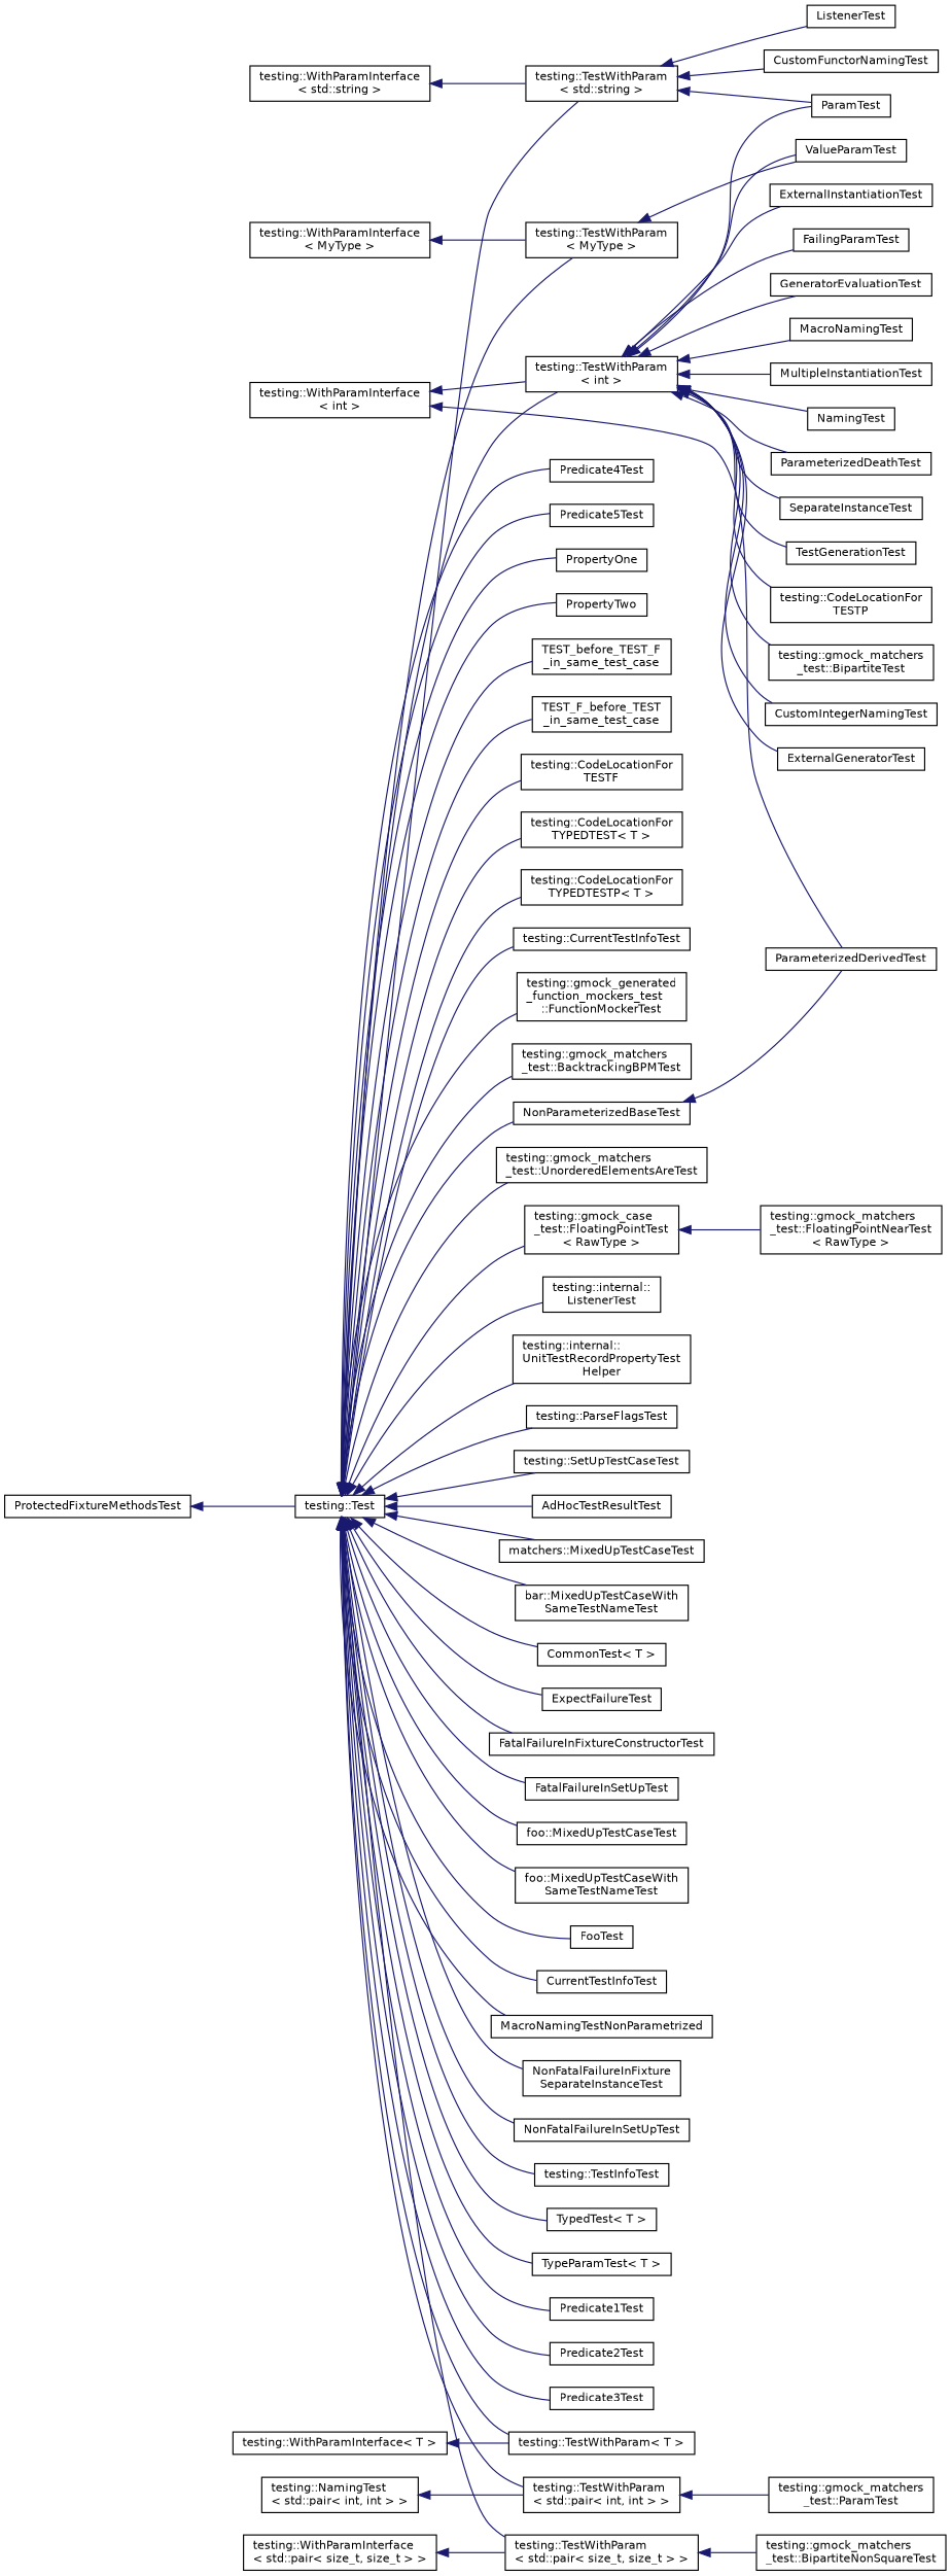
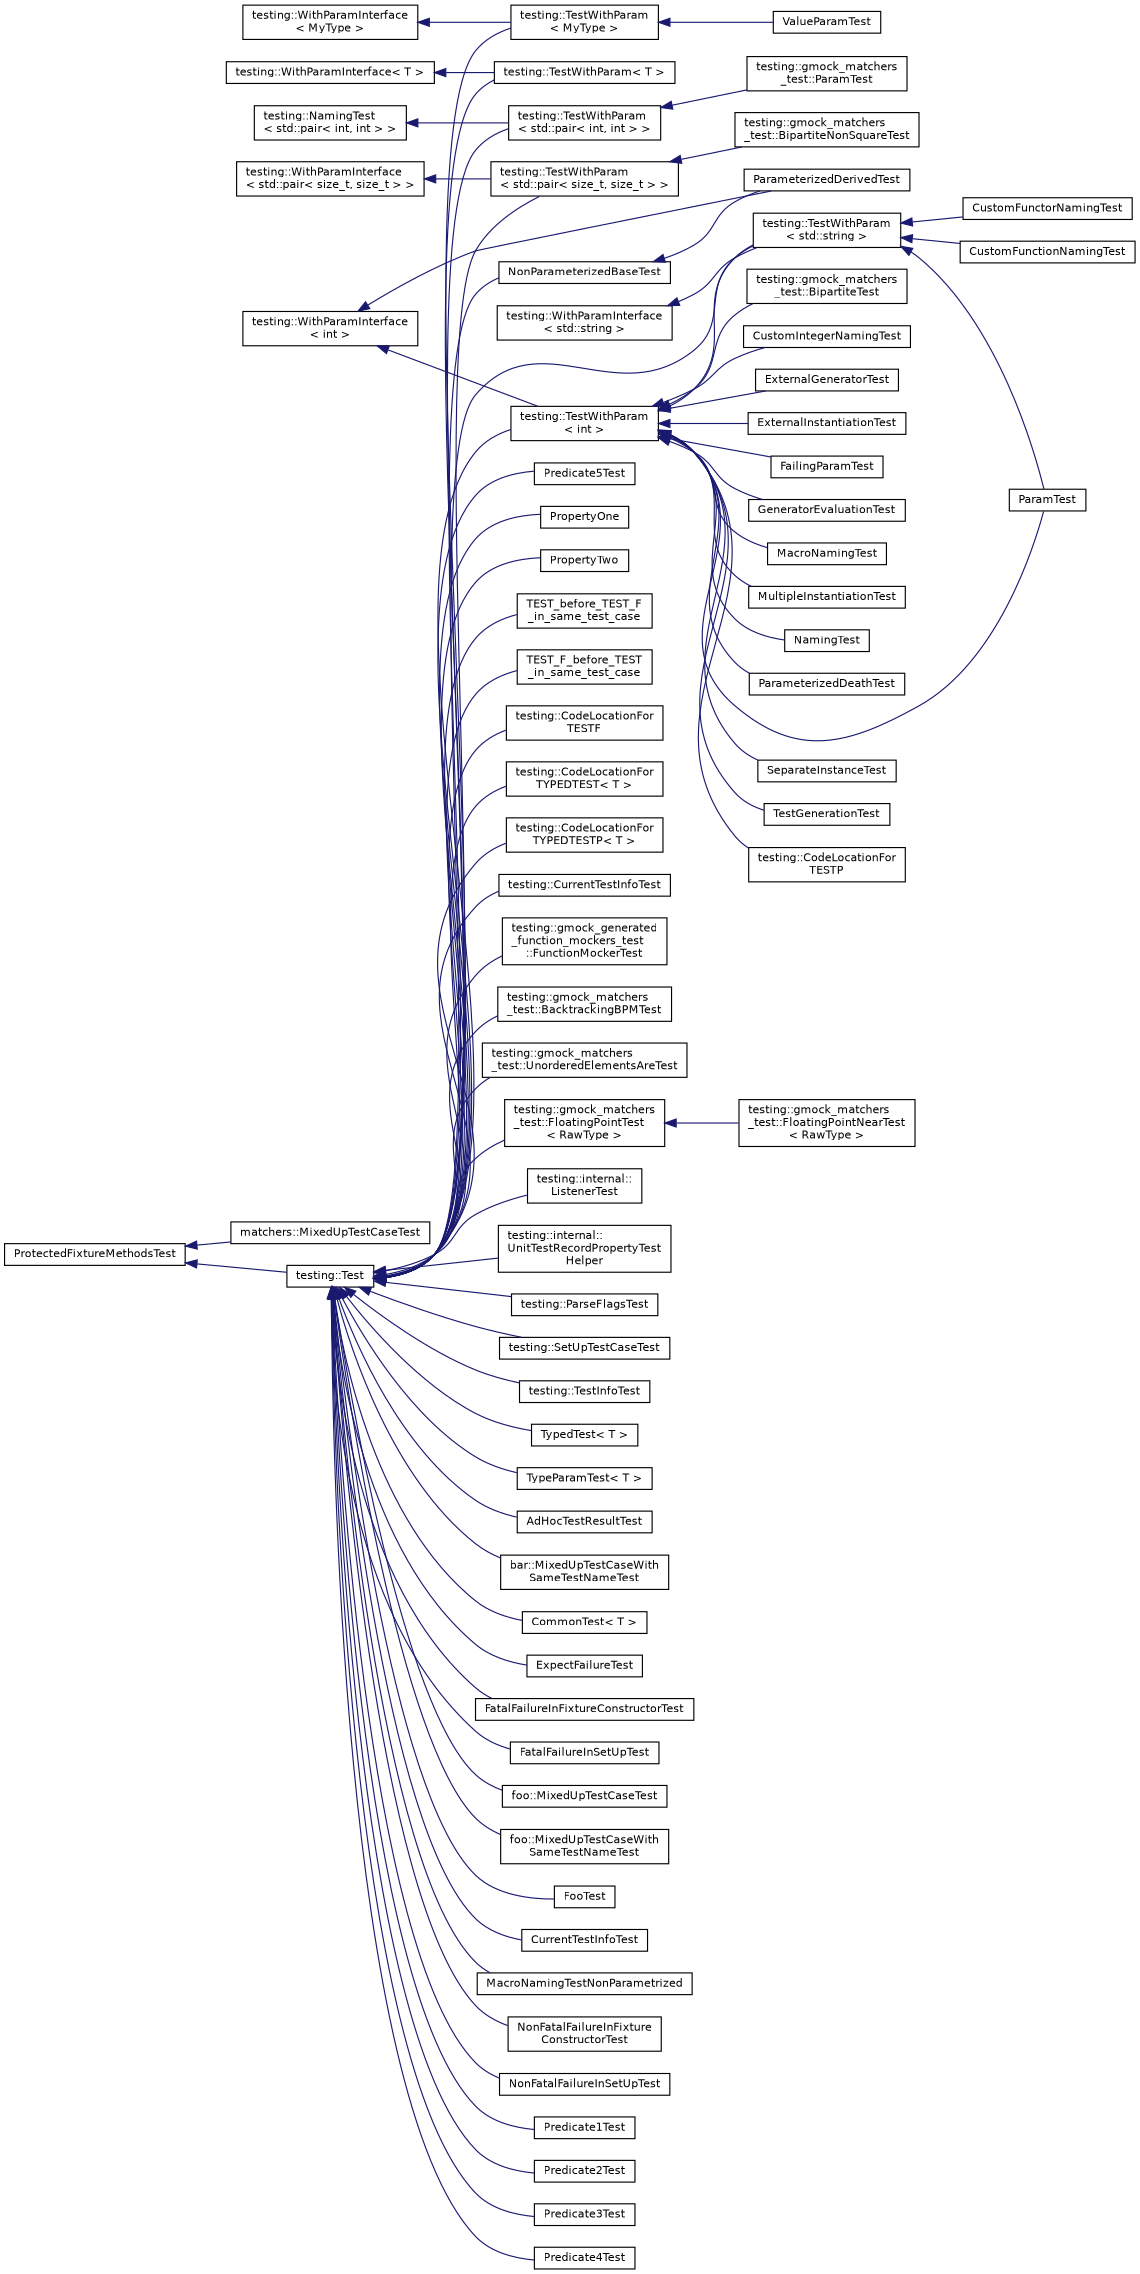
  digraph {
    rankdir=LR
    node [color=black fillcolor=white fontname=Helvetica fontsize=10 shape=record style=filled]
    edge [color=midnightblue dir=back fontname=Helvetica fontsize=10 labelfontname=Helvetica labelfontsize=10 style=solid]
    n1 [height=0.2 label="testing::Test" width=0.4]
    n2 [height=0.2 label=AdHocTestResultTest width=0.4]
    n3 [height=0.2 label="matchers::MixedUpTestCaseTest" width=0.4]
    n4 [height=0.2 label="bar::MixedUpTestCaseWith\lSameTestNameTest" width=0.4]
    n5 [height=0.2 label="CommonTest\< T \>" width=0.4]
    n6 [height=0.2 label=ExpectFailureTest width=0.4]
    n7 [height=0.2 label=FatalFailureInFixtureConstructorTest width=0.4]
    n8 [height=0.2 label=FatalFailureInSetUpTest width=0.4]
    n9 [height=0.2 label="foo::MixedUpTestCaseTest" width=0.4]
    n10 [height=0.2 label="foo::MixedUpTestCaseWith\lSameTestNameTest" width=0.4]
    n11 [height=0.2 label=FooTest width=0.4]
    n12 [height=0.2 label=CurrentTestInfoTest width=0.4]
    n13 [height=0.2 label=MacroNamingTestNonParametrized width=0.4]
-   n14 [height=0.2 label="NonFatalFailureInFixture\lSeparateInstanceTest" width=0.4]
+   n14 [height=0.2 label="NonFatalFailureInFixture\lConstructorTest" width=0.4]
    n15 [height=0.2 label=NonFatalFailureInSetUpTest width=0.4]
    n16 [height=0.2 label=NonParameterizedBaseTest width=0.4]
    n17 [height=0.2 label=Predicate1Test width=0.4]
    n18 [height=0.2 label=Predicate2Test width=0.4]
    n19 [height=0.2 label=Predicate3Test width=0.4]
    n20 [height=0.2 label=Predicate4Test width=0.4]
    n21 [height=0.2 label=Predicate5Test width=0.4]
    n22 [height=0.2 label=PropertyOne width=0.4]
    n23 [height=0.2 label=PropertyTwo width=0.4]
    n24 [height=0.2 label="TEST_before_TEST_F\l_in_same_test_case" width=0.4]
    n25 [height=0.2 label="TEST_F_before_TEST\l_in_same_test_case" width=0.4]
    n26 [height=0.2 label="testing::CodeLocationFor\lTESTF" width=0.4]
    n27 [height=0.2 label="testing::CodeLocationFor\lTYPEDTEST\< T \>" width=0.4]
    n28 [height=0.2 label="testing::CodeLocationFor\lTYPEDTESTP\< T \>" width=0.4]
    n29 [height=0.2 label="testing::CurrentTestInfoTest" width=0.4]
    n30 [height=0.2 label="testing::gmock_generated\l_function_mockers_test\l::FunctionMockerTest" width=0.4]
    n31 [height=0.2 label="testing::gmock_matchers\l_test::BacktrackingBPMTest" width=0.4]
-   n32 [height=0.2 label="testing::gmock_case\l_test::FloatingPointTest\l\< RawType \>" width=0.4]
+   n32 [height=0.2 label="testing::gmock_matchers\l_test::FloatingPointTest\l\< RawType \>" width=0.4]
    n33 [height=0.2 label="testing::gmock_matchers\l_test::UnorderedElementsAreTest" width=0.4]
    n34 [height=0.2 label="testing::internal::\lListenerTest" width=0.4]
    n35 [height=0.2 label="testing::internal::\lUnitTestRecordPropertyTest\lHelper" width=0.4]
    n36 [height=0.2 label="testing::ParseFlagsTest" width=0.4]
    n37 [height=0.2 label="testing::SetUpTestCaseTest" width=0.4]
    n38 [height=0.2 label="testing::TestInfoTest" width=0.4]
    n39 [height=0.2 label="testing::TestWithParam\< T \>" width=0.4]
    n40 [height=0.2 label="testing::TestWithParam\l\< int \>" width=0.4]
    n41 [height=0.2 label="testing::TestWithParam\l\< MyType \>" width=0.4]
    n42 [height=0.2 label="testing::TestWithParam\l\< std::pair\< int, int \> \>" width=0.4]
    n43 [height=0.2 label="testing::TestWithParam\l\< std::pair\< size_t, size_t \> \>" width=0.4]
    n44 [height=0.2 label="testing::TestWithParam\l\< std::string \>" width=0.4]
    n45 [height=0.2 label="TypedTest\< T \>" width=0.4]
    n46 [height=0.2 label="TypeParamTest\< T \>" width=0.4]
    n47 [height=0.2 label=ParameterizedDerivedTest width=0.4]
    n48 [height=0.2 label=ProtectedFixtureMethodsTest width=0.4]
    n49 [height=0.2 label="testing::gmock_matchers\l_test::FloatingPointNearTest\l\< RawType \>" width=0.4]
    n50 [height=0.2 label=CustomIntegerNamingTest width=0.4]
    n51 [height=0.2 label=ExternalGeneratorTest width=0.4]
    n52 [height=0.2 label=ExternalInstantiationTest width=0.4]
    n53 [height=0.2 label=FailingParamTest width=0.4]
    n54 [height=0.2 label=GeneratorEvaluationTest width=0.4]
    n55 [height=0.2 label=MacroNamingTest width=0.4]
    n56 [height=0.2 label=MultipleInstantiationTest width=0.4]
    n57 [height=0.2 label=NamingTest width=0.4]
    n58 [height=0.2 label=ParameterizedDeathTest width=0.4]
    n59 [height=0.2 label=ParamTest width=0.4]
    n60 [height=0.2 label=SeparateInstanceTest width=0.4]
    n61 [height=0.2 label=TestGenerationTest width=0.4]
    n62 [height=0.2 label="testing::CodeLocationFor\lTESTP" width=0.4]
    n63 [height=0.2 label="testing::gmock_matchers\l_test::BipartiteTest" width=0.4]
    n64 [height=0.2 label=ValueParamTest width=0.4]
    n65 [height=0.2 label="testing::gmock_matchers\l_test::ParamTest" width=0.4]
    n66 [height=0.2 label="testing::gmock_matchers\l_test::BipartiteNonSquareTest" width=0.4]
-   n67 [height=0.2 label=ListenerTest width=0.4]
+   n67 [height=0.2 label=CustomFunctionNamingTest width=0.4]
    n68 [height=0.2 label=CustomFunctorNamingTest width=0.4]
    n69 [height=0.2 label="testing::WithParamInterface\< T \>" width=0.4]
    n70 [height=0.2 label="testing::WithParamInterface\l\< int \>" width=0.4]
    n71 [height=0.2 label="testing::WithParamInterface\l\< MyType \>" width=0.4]
    n72 [height=0.2 label="testing::NamingTest\l\< std::pair\< int, int \> \>" width=0.4]
    n73 [height=0.2 label="testing::WithParamInterface\l\< std::pair\< size_t, size_t \> \>" width=0.4]
    n74 [height=0.2 label="testing::WithParamInterface\l\< std::string \>" width=0.4]
    n1 -> n2
-   n1 -> n3
+   n48 -> n3
    n1 -> n4
    n1 -> n5
    n1 -> n6
    n1 -> n7
    n1 -> n8
    n1 -> n9
    n1 -> n10
    n1 -> n11
    n1 -> n12
    n1 -> n13
    n1 -> n14
    n1 -> n15
    n1 -> n16
    n1 -> n17
    n1 -> n18
    n1 -> n19
    n1 -> n20
    n1 -> n21
    n1 -> n22
    n1 -> n23
    n1 -> n24
    n1 -> n25
    n1 -> n26
    n1 -> n27
    n1 -> n28
    n1 -> n29
    n1 -> n30
    n1 -> n31
    n1 -> n32
    n1 -> n33
    n1 -> n34
    n1 -> n35
    n1 -> n36
    n1 -> n37
    n1 -> n38
    n1 -> n39
    n1 -> n40
    n1 -> n41
    n1 -> n42
    n1 -> n43
    n1 -> n44
    n1 -> n45
    n1 -> n46
    n16 -> n47
    n32 -> n49
    n40 -> n50
    n40 -> n51
    n40 -> n52
    n40 -> n53
    n40 -> n54
    n40 -> n55
    n40 -> n56
    n40 -> n57
    n40 -> n58
    n40 -> n59
    n40 -> n60
    n40 -> n61
    n40 -> n62
    n40 -> n63
-   n40 -> n64
+   n40 -> n44
    n41 -> n64
    n42 -> n65
    n43 -> n66
    n44 -> n59
    n44 -> n67
    n44 -> n68
    n48 -> n1
    n69 -> n39
    n70 -> n40
    n70 -> n47
    n71 -> n41
    n72 -> n42
    n73 -> n43
    n74 -> n44
  }
